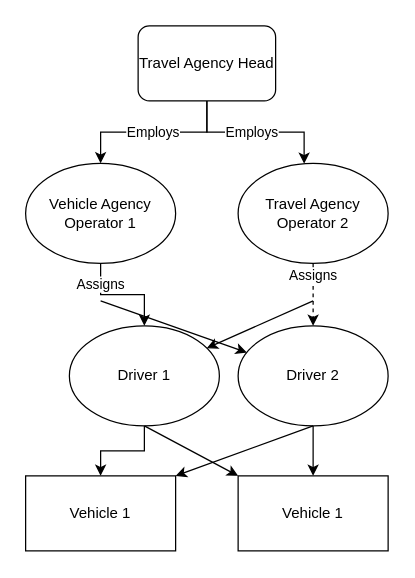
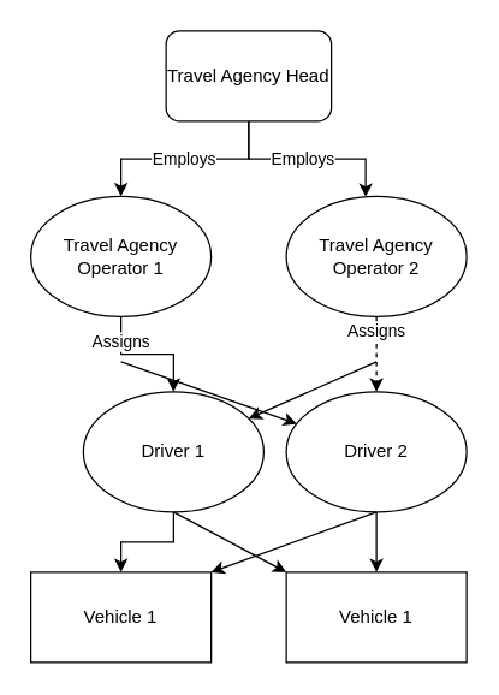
  <mxCell id="0" />
  <mxCell id="1" parent="0" />
  <mxCell id="2" value="Employs" style="edgeStyle=orthogonalEdgeStyle;rounded=0;orthogonalLoop=1;jettySize=auto;html=1;exitX=0.5;exitY=1;exitDx=0;exitDy=0;entryX=0.5;entryY=0;entryDx=0;entryDy=0;" edge="1" parent="1" source="5" target="7"><mxGeometry relative="1" as="geometry" /></mxCell>
  <mxCell id="3" style="edgeStyle=orthogonalEdgeStyle;rounded=0;orthogonalLoop=1;jettySize=auto;html=1;exitX=0.5;exitY=1;exitDx=0;exitDy=0;entryX=0.44;entryY=0.003;entryDx=0;entryDy=0;entryPerimeter=0;" edge="1" parent="1" source="5" target="9"><mxGeometry relative="1" as="geometry" /></mxCell>
  <mxCell id="4" value="Employs" style="edgeLabel;html=1;align=center;verticalAlign=middle;resizable=0;points=[];" vertex="1" connectable="0" parent="3"><mxGeometry x="-0.238" y="1" relative="1" as="geometry"><mxPoint x="11" as="offset" /></mxGeometry></mxCell>
  <mxCell id="5" value="Travel Agency Head" style="rounded=1;whiteSpace=wrap;html=1;" vertex="1" parent="1"><mxGeometry x="110" y="20" width="110" height="60" as="geometry" /></mxCell>
  <mxCell id="6" value="Assigns" style="edgeStyle=orthogonalEdgeStyle;rounded=0;orthogonalLoop=1;jettySize=auto;html=1;" edge="1" parent="1" source="7" target="11"><mxGeometry x="-0.6" relative="1" as="geometry"><mxPoint as="offset" /></mxGeometry></mxCell>
- <mxCell id="7" value="Vehicle Agency Operator 1" style="ellipse;whiteSpace=wrap;html=1;" vertex="1" parent="1"><mxGeometry x="20" y="130" width="120" height="80" as="geometry" /></mxCell>
+ <mxCell id="7" value="Travel Agency Operator 1" style="ellipse;whiteSpace=wrap;html=1;" vertex="1" parent="1"><mxGeometry x="20" y="130" width="120" height="80" as="geometry" /></mxCell>
  <mxCell id="8" value="Assigns" style="edgeStyle=orthogonalEdgeStyle;rounded=0;orthogonalLoop=1;jettySize=auto;html=1;dashed=1;" edge="1" parent="1" source="9" target="13"><mxGeometry x="-0.6" relative="1" as="geometry"><mxPoint as="offset" /></mxGeometry></mxCell>
  <mxCell id="9" value="Travel Agency Operator 2" style="ellipse;whiteSpace=wrap;html=1;" vertex="1" parent="1"><mxGeometry x="190" y="130" width="120" height="80" as="geometry" /></mxCell>
  <mxCell id="10" value="" style="edgeStyle=orthogonalEdgeStyle;rounded=0;orthogonalLoop=1;jettySize=auto;html=1;" edge="1" parent="1" source="11" target="15"><mxGeometry relative="1" as="geometry" /></mxCell>
  <mxCell id="11" value="Driver 1" style="ellipse;whiteSpace=wrap;html=1;" vertex="1" parent="1"><mxGeometry x="55" y="260" width="120" height="80" as="geometry" /></mxCell>
  <mxCell id="12" value="" style="edgeStyle=orthogonalEdgeStyle;rounded=0;orthogonalLoop=1;jettySize=auto;html=1;" edge="1" parent="1" source="13" target="14"><mxGeometry relative="1" as="geometry" /></mxCell>
  <mxCell id="13" value="Driver 2" style="ellipse;whiteSpace=wrap;html=1;" vertex="1" parent="1"><mxGeometry x="190" y="260" width="120" height="80" as="geometry" /></mxCell>
  <mxCell id="14" value="Vehicle 1" style="rounded=0;whiteSpace=wrap;html=1;" vertex="1" parent="1"><mxGeometry x="190" y="380" width="120" height="60" as="geometry" /></mxCell>
  <mxCell id="15" value="Vehicle 1" style="rounded=0;whiteSpace=wrap;html=1;" vertex="1" parent="1"><mxGeometry x="20" y="380" width="120" height="60" as="geometry" /></mxCell>
  <mxCell id="16" value="" style="endArrow=classic;html=1;rounded=0;" edge="1" parent="1" target="13"><mxGeometry width="50" height="50" relative="1" as="geometry"><mxPoint x="80" y="240" as="sourcePoint" /><mxPoint x="450" y="260" as="targetPoint" /></mxGeometry></mxCell>
  <mxCell id="17" value="" style="endArrow=classic;html=1;rounded=0;" edge="1" parent="1" target="11"><mxGeometry width="50" height="50" relative="1" as="geometry"><mxPoint x="250" y="240" as="sourcePoint" /><mxPoint x="217.574" y="261.716" as="targetPoint" /></mxGeometry></mxCell>
  <mxCell id="18" value="" style="endArrow=classic;html=1;rounded=0;exitX=0.5;exitY=1;exitDx=0;exitDy=0;entryX=0;entryY=0;entryDx=0;entryDy=0;" edge="1" parent="1" source="11" target="14"><mxGeometry width="50" height="50" relative="1" as="geometry"><mxPoint x="132.426" y="228.284" as="sourcePoint" /><mxPoint x="217.574" y="281.716" as="targetPoint" /></mxGeometry></mxCell>
  <mxCell id="19" value="" style="endArrow=classic;html=1;rounded=0;exitX=0.5;exitY=1;exitDx=0;exitDy=0;entryX=1;entryY=0;entryDx=0;entryDy=0;" edge="1" parent="1" source="13" target="15"><mxGeometry width="50" height="50" relative="1" as="geometry"><mxPoint x="142.426" y="238.284" as="sourcePoint" /><mxPoint x="227.574" y="291.716" as="targetPoint" /></mxGeometry></mxCell>
